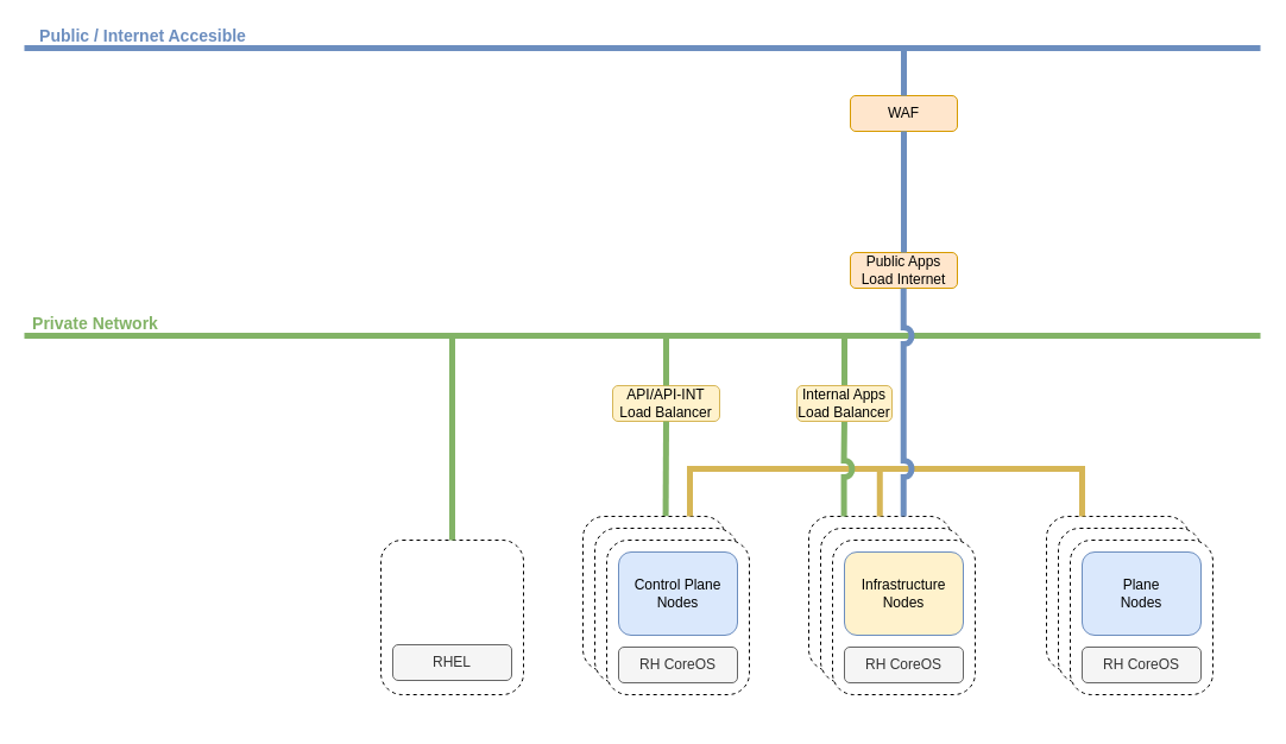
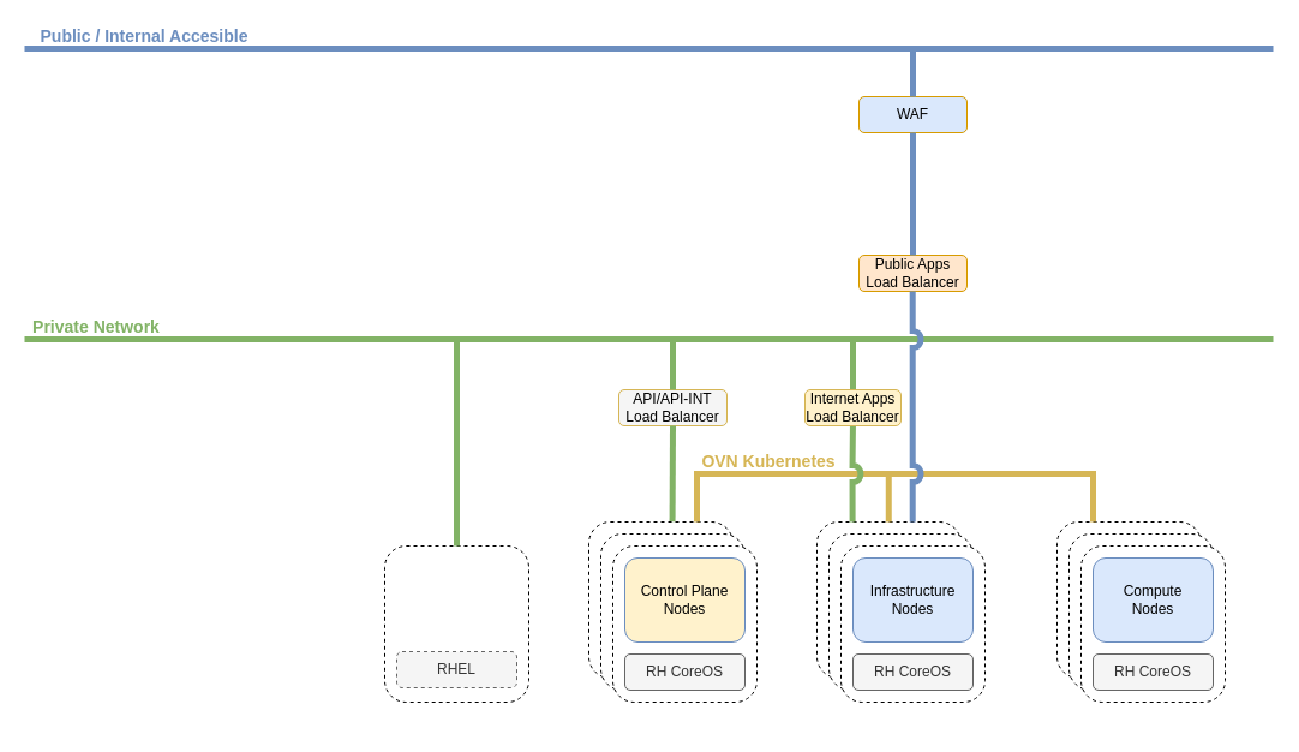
  <mxCell id="0" />
  <mxCell id="1" parent="0" />
  <mxCell id="2" value="" style="rounded=1;whiteSpace=wrap;html=1;dashed=1;" vertex="1" parent="1"><mxGeometry x="680" y="434" width="120" height="130" as="geometry" /></mxCell>
  <mxCell id="3" value="" style="rounded=1;whiteSpace=wrap;html=1;dashed=1;" vertex="1" parent="1"><mxGeometry x="690" y="444" width="120" height="130" as="geometry" /></mxCell>
  <mxCell id="4" value="" style="endArrow=none;html=1;rounded=0;strokeWidth=5;fillColor=#dae8fc;strokeColor=#6c8ebf;" edge="1" parent="1"><mxGeometry width="50" height="50" relative="1" as="geometry"><mxPoint x="20" y="40" as="sourcePoint" /><mxPoint x="1060" y="40" as="targetPoint" /></mxGeometry></mxCell>
- <mxCell id="5" value="Public / Internet Accesible" style="text;html=1;align=center;verticalAlign=middle;whiteSpace=wrap;rounded=0;strokeWidth=1;fontSize=14;fontStyle=1;fontColor=#6C8EBF;" vertex="1" parent="1"><mxGeometry x="20" y="20" width="200" height="20" as="geometry" /></mxCell>
+ <mxCell id="5" value="Public / Internal Accesible" style="text;html=1;align=center;verticalAlign=middle;whiteSpace=wrap;rounded=0;strokeWidth=1;fontSize=14;fontStyle=1;fontColor=#6C8EBF;" vertex="1" parent="1"><mxGeometry x="20" y="20" width="200" height="20" as="geometry" /></mxCell>
  <mxCell id="6" value="" style="endArrow=none;html=1;rounded=0;strokeWidth=5;fillColor=#d5e8d4;strokeColor=#82b366;" edge="1" parent="1"><mxGeometry width="50" height="50" relative="1" as="geometry"><mxPoint x="20" y="282" as="sourcePoint" /><mxPoint x="1060" y="282" as="targetPoint" /></mxGeometry></mxCell>
  <mxCell id="7" value="Private Network" style="text;html=1;align=center;verticalAlign=middle;whiteSpace=wrap;rounded=0;strokeWidth=1;fontSize=14;fontStyle=1;fontColor=#82B366;" vertex="1" parent="1"><mxGeometry x="20" y="262" width="120" height="20" as="geometry" /></mxCell>
  <mxCell id="8" value="" style="group" vertex="1" connectable="0" parent="1"><mxGeometry x="320" y="454" width="120" height="150" as="geometry" /></mxCell>
  <mxCell id="9" value="" style="rounded=1;whiteSpace=wrap;html=1;dashed=1;" vertex="1" parent="8"><mxGeometry width="120" height="130" as="geometry" /></mxCell>
- <mxCell id="10" value="RHEL" style="rounded=1;whiteSpace=wrap;html=1;fillColor=#f5f5f5;strokeColor=#666666;fontColor=#333333;" vertex="1" parent="8"><mxGeometry x="10" y="88" width="100" height="30" as="geometry" /></mxCell>
+ <mxCell id="10" value="RHEL" style="rounded=1;whiteSpace=wrap;html=1;fillColor=#f5f5f5;strokeColor=#666666;fontColor=#333333;dashed=1;" vertex="1" parent="8"><mxGeometry x="10" y="88" width="100" height="30" as="geometry" /></mxCell>
  <mxCell id="11" value="" style="endArrow=none;html=1;rounded=0;strokeWidth=5;exitX=0.5;exitY=0;exitDx=0;exitDy=0;strokeColor=#82B366;" edge="1" parent="1" source="9"><mxGeometry width="50" height="50" relative="1" as="geometry"><mxPoint x="480" y="334" as="sourcePoint" /><mxPoint x="380" y="284" as="targetPoint" /></mxGeometry></mxCell>
- <mxCell id="12" value="API/API-INT&lt;br&gt;Load Balancer" style="rounded=1;whiteSpace=wrap;html=1;fillColor=#fff2cc;strokeColor=#d6b656;" vertex="1" parent="1"><mxGeometry x="515" y="324" width="90" height="30" as="geometry" /></mxCell>
+ <mxCell id="12" value="API/API-INT&lt;br&gt;Load Balancer" style="rounded=1;whiteSpace=wrap;html=1;fillColor=#f5f5f5;strokeColor=#d6b656;" vertex="1" parent="1"><mxGeometry x="515" y="324" width="90" height="30" as="geometry" /></mxCell>
  <mxCell id="13" value="" style="endArrow=none;html=1;rounded=0;strokeWidth=5;strokeColor=#82B366;" edge="1" parent="1"><mxGeometry width="50" height="50" relative="1" as="geometry"><mxPoint x="560" y="324" as="sourcePoint" /><mxPoint x="560" y="284" as="targetPoint" /></mxGeometry></mxCell>
  <mxCell id="14" value="" style="endArrow=none;html=1;rounded=0;strokeWidth=5;exitX=0.5;exitY=0;exitDx=0;exitDy=0;entryX=0.5;entryY=1;entryDx=0;entryDy=0;strokeColor=#82B366;" edge="1" parent="1" target="12"><mxGeometry width="50" height="50" relative="1" as="geometry"><mxPoint x="559.58" y="434" as="sourcePoint" /><mxPoint x="559.58" y="374" as="targetPoint" /></mxGeometry></mxCell>
  <mxCell id="15" value="" style="rounded=1;whiteSpace=wrap;html=1;dashed=1;" vertex="1" parent="1"><mxGeometry x="700" y="454" width="120" height="130" as="geometry" /></mxCell>
- <mxCell id="16" value="&lt;br&gt;&lt;div&gt;Infrastructure&lt;br&gt;Nodes&lt;/div&gt;" style="rounded=1;whiteSpace=wrap;html=1;fillColor=#fff2cc;strokeColor=#6c8ebf;verticalAlign=top;" vertex="1" parent="1"><mxGeometry x="710" y="464" width="100" height="70" as="geometry" /></mxCell>
+ <mxCell id="16" value="&lt;br&gt;&lt;div&gt;Infrastructure&lt;br&gt;Nodes&lt;/div&gt;" style="rounded=1;whiteSpace=wrap;html=1;fillColor=#dae8fc;strokeColor=#6c8ebf;verticalAlign=top;" vertex="1" parent="1"><mxGeometry x="710" y="464" width="100" height="70" as="geometry" /></mxCell>
  <mxCell id="17" value="RH CoreOS" style="rounded=1;whiteSpace=wrap;html=1;fillColor=#f5f5f5;strokeColor=#666666;fontColor=#333333;" vertex="1" parent="1"><mxGeometry x="710" y="544" width="100" height="30" as="geometry" /></mxCell>
  <mxCell id="18" value="" style="rounded=1;whiteSpace=wrap;html=1;dashed=1;" vertex="1" parent="1"><mxGeometry x="490" y="434" width="120" height="130" as="geometry" /></mxCell>
  <mxCell id="19" value="" style="rounded=1;whiteSpace=wrap;html=1;dashed=1;" vertex="1" parent="1"><mxGeometry x="500" y="444" width="120" height="130" as="geometry" /></mxCell>
  <mxCell id="20" value="" style="group" vertex="1" connectable="0" parent="1"><mxGeometry x="510" y="454" width="120" height="150" as="geometry" /></mxCell>
  <mxCell id="21" value="" style="rounded=1;whiteSpace=wrap;html=1;dashed=1;" vertex="1" parent="20"><mxGeometry width="120" height="130" as="geometry" /></mxCell>
- <mxCell id="22" value="&lt;br&gt;&lt;div&gt;Control Plane&lt;br&gt;Nodes&lt;/div&gt;" style="rounded=1;whiteSpace=wrap;html=1;fillColor=#dae8fc;strokeColor=#6c8ebf;verticalAlign=top;" vertex="1" parent="20"><mxGeometry x="10" y="10" width="100" height="70" as="geometry" /></mxCell>
+ <mxCell id="22" value="&lt;br&gt;&lt;div&gt;Control Plane&lt;br&gt;Nodes&lt;/div&gt;" style="rounded=1;whiteSpace=wrap;html=1;fillColor=#fff2cc;strokeColor=#6c8ebf;verticalAlign=top;" vertex="1" parent="20"><mxGeometry x="10" y="10" width="100" height="70" as="geometry" /></mxCell>
  <mxCell id="23" value="RH CoreOS" style="rounded=1;whiteSpace=wrap;html=1;fillColor=#f5f5f5;strokeColor=#666666;fontColor=#333333;" vertex="1" parent="20"><mxGeometry x="10" y="90" width="100" height="30" as="geometry" /></mxCell>
  <mxCell id="24" value="" style="rounded=1;whiteSpace=wrap;html=1;dashed=1;" vertex="1" parent="1"><mxGeometry x="880" y="434" width="120" height="130" as="geometry" /></mxCell>
  <mxCell id="25" value="" style="rounded=1;whiteSpace=wrap;html=1;dashed=1;" vertex="1" parent="1"><mxGeometry x="890" y="444" width="120" height="130" as="geometry" /></mxCell>
  <mxCell id="26" value="" style="rounded=1;whiteSpace=wrap;html=1;dashed=1;" vertex="1" parent="1"><mxGeometry x="900" y="454" width="120" height="130" as="geometry" /></mxCell>
- <mxCell id="27" value="&lt;br&gt;&lt;div&gt;Plane&lt;br&gt;Nodes&lt;/div&gt;" style="rounded=1;whiteSpace=wrap;html=1;fillColor=#dae8fc;strokeColor=#6c8ebf;verticalAlign=top;" vertex="1" parent="1"><mxGeometry x="910" y="464" width="100" height="70" as="geometry" /></mxCell>
+ <mxCell id="27" value="&lt;br&gt;&lt;div&gt;Compute&lt;br&gt;Nodes&lt;/div&gt;" style="rounded=1;whiteSpace=wrap;html=1;fillColor=#dae8fc;strokeColor=#6c8ebf;verticalAlign=top;" vertex="1" parent="1"><mxGeometry x="910" y="464" width="100" height="70" as="geometry" /></mxCell>
  <mxCell id="28" value="RH CoreOS" style="rounded=1;whiteSpace=wrap;html=1;fillColor=#f5f5f5;strokeColor=#666666;fontColor=#333333;" vertex="1" parent="1"><mxGeometry x="910" y="544" width="100" height="30" as="geometry" /></mxCell>
  <mxCell id="29" value="" style="endArrow=none;html=1;rounded=0;strokeWidth=5;fillColor=#fff2cc;strokeColor=#d6b656;exitX=0.75;exitY=0;exitDx=0;exitDy=0;" edge="1" parent="1"><mxGeometry width="50" height="50" relative="1" as="geometry"><mxPoint x="739.77" y="434" as="sourcePoint" /><mxPoint x="739.77" y="394" as="targetPoint" /></mxGeometry></mxCell>
  <mxCell id="30" value="" style="endArrow=none;html=1;rounded=0;strokeWidth=5;fillColor=#fff2cc;strokeColor=#d6b656;targetPerimeterSpacing=0;curved=0;exitX=0.75;exitY=0;exitDx=0;exitDy=0;entryX=0.25;entryY=0;entryDx=0;entryDy=0;" edge="1" parent="1" source="18" target="24"><mxGeometry width="50" height="50" relative="1" as="geometry"><mxPoint x="580" y="394" as="sourcePoint" /><mxPoint x="980" y="394" as="targetPoint" /><Array as="points"><mxPoint x="580" y="394" /><mxPoint x="910" y="394" /></Array></mxGeometry></mxCell>
- <mxCell id="32" value="Public Apps&lt;br&gt;Load Internet" style="rounded=1;whiteSpace=wrap;html=1;fillColor=#ffe6cc;strokeColor=#d79b00;" vertex="1" parent="1"><mxGeometry x="715" y="212" width="90" height="30" as="geometry" /></mxCell>
+ <mxCell id="31" value="OVN Kubernetes" style="text;html=1;align=center;verticalAlign=middle;whiteSpace=wrap;rounded=0;strokeWidth=1;fontSize=14;fontStyle=1;fontColor=#D6B656;" vertex="1" parent="1"><mxGeometry x="580" y="374" width="120" height="20" as="geometry" /></mxCell>
+ <mxCell id="32" value="Public Apps&lt;br&gt;Load Balancer" style="rounded=1;whiteSpace=wrap;html=1;fillColor=#ffe6cc;strokeColor=#d79b00;" vertex="1" parent="1"><mxGeometry x="715" y="212" width="90" height="30" as="geometry" /></mxCell>
  <mxCell id="33" value="" style="endArrow=none;html=1;rounded=0;strokeWidth=5;strokeColor=#82B366;" edge="1" parent="1"><mxGeometry width="50" height="50" relative="1" as="geometry"><mxPoint x="710" y="324" as="sourcePoint" /><mxPoint x="710" y="284" as="targetPoint" /></mxGeometry></mxCell>
  <mxCell id="34" value="" style="endArrow=none;html=1;rounded=0;strokeWidth=5;strokeColor=#82B366;exitX=0.583;exitY=0;exitDx=0;exitDy=0;exitPerimeter=0;edgeStyle=elbowEdgeStyle;jumpStyle=arc;entryX=0.502;entryY=0.902;entryDx=0;entryDy=0;entryPerimeter=0;" edge="1" parent="1"><mxGeometry width="50" height="50" relative="1" as="geometry"><mxPoint x="709.61" y="434" as="sourcePoint" /><mxPoint x="709.53" y="349.06" as="targetPoint" /><Array as="points" /></mxGeometry></mxCell>
  <mxCell id="35" value="" style="endArrow=none;html=1;rounded=0;strokeWidth=5;fillColor=#d0cee2;strokeColor=#6C8EBF;entryX=0.5;entryY=1;entryDx=0;entryDy=0;exitX=0.25;exitY=0;exitDx=0;exitDy=0;jumpStyle=arc;" edge="1" parent="1"><mxGeometry width="50" height="50" relative="1" as="geometry"><mxPoint x="759.72" y="434" as="sourcePoint" /><mxPoint x="759.72" y="242" as="targetPoint" /></mxGeometry></mxCell>
- <mxCell id="36" value="WAF" style="rounded=1;whiteSpace=wrap;html=1;fillColor=#ffe6cc;strokeColor=#d79b00;" vertex="1" parent="1"><mxGeometry x="715" y="80" width="90" height="30" as="geometry" /></mxCell>
+ <mxCell id="36" value="WAF" style="rounded=1;whiteSpace=wrap;html=1;fillColor=#dae8fc;strokeColor=#d79b00;" vertex="1" parent="1"><mxGeometry x="715" y="80" width="90" height="30" as="geometry" /></mxCell>
  <mxCell id="37" value="" style="endArrow=none;html=1;rounded=0;strokeWidth=5;fillColor=#d0cee2;strokeColor=#6C8EBF;exitX=0.5;exitY=0;exitDx=0;exitDy=0;jumpStyle=arc;entryX=0.5;entryY=1;entryDx=0;entryDy=0;" edge="1" parent="1" source="32" target="36"><mxGeometry width="50" height="50" relative="1" as="geometry"><mxPoint x="710" y="302" as="sourcePoint" /><mxPoint x="760" y="132" as="targetPoint" /></mxGeometry></mxCell>
  <mxCell id="38" value="" style="endArrow=none;html=1;rounded=0;strokeWidth=5;fillColor=#d0cee2;strokeColor=#6C8EBF;exitX=0.5;exitY=0;exitDx=0;exitDy=0;jumpStyle=arc;" edge="1" parent="1" source="36"><mxGeometry width="50" height="50" relative="1" as="geometry"><mxPoint x="709.71" y="142" as="sourcePoint" /><mxPoint x="760" y="42" as="targetPoint" /></mxGeometry></mxCell>
- <mxCell id="39" value="Internal Apps&lt;br&gt;Load Balancer" style="rounded=1;whiteSpace=wrap;html=1;fillColor=#fff2cc;strokeColor=#d6b656;" vertex="1" parent="1"><mxGeometry x="670" y="324" width="80" height="30" as="geometry" /></mxCell>
+ <mxCell id="39" value="Internet Apps&lt;br&gt;Load Balancer" style="rounded=1;whiteSpace=wrap;html=1;fillColor=#fff2cc;strokeColor=#d6b656;" vertex="1" parent="1"><mxGeometry x="670" y="324" width="80" height="30" as="geometry" /></mxCell>
